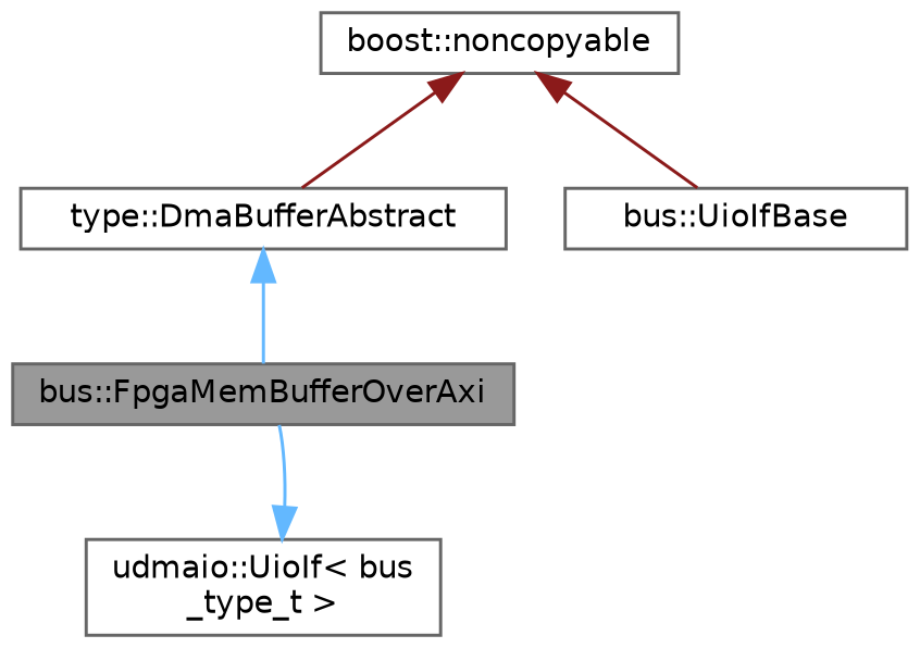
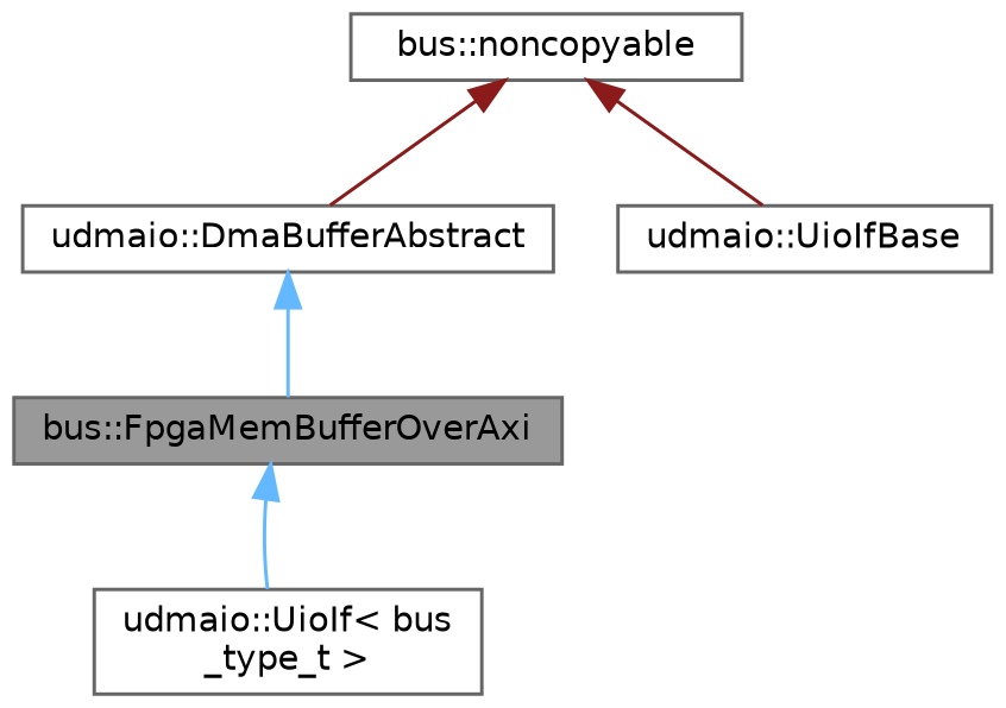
  digraph {
    node [color=gray40 fillcolor=white fontname=Helvetica fontsize=10 shape=box style=filled]
    edge [color=steelblue1 dir=back fontname=Helvetica fontsize=10 labelfontname=Helvetica labelfontsize=10 style=solid]
    n1 [fillcolor=grey60 fontcolor=black height=0.2 label="bus::FpgaMemBufferOverAxi" width=0.4]
-   n2 [height=0.2 label="type::DmaBufferAbstract" width=0.4]
-   n3 [height=0.2 label="boost::noncopyable" width=0.4]
-   n4 [height=0.2 label="bus::UioIfBase" width=0.4]
+   n2 [height=0.2 label="udmaio::DmaBufferAbstract" width=0.4]
+   n3 [height=0.2 label="bus::noncopyable" width=0.4]
+   n4 [height=0.2 label="udmaio::UioIfBase" width=0.4]
    n5 [height=0.2 label="udmaio::UioIf\< bus\l_type_t \>" width=0.4]
    n2 -> n1
    n3 -> n2 [color=firebrick4]
    n3 -> n4 [color=firebrick4]
-   n5 -> n1
+   n1 -> n5
  }
